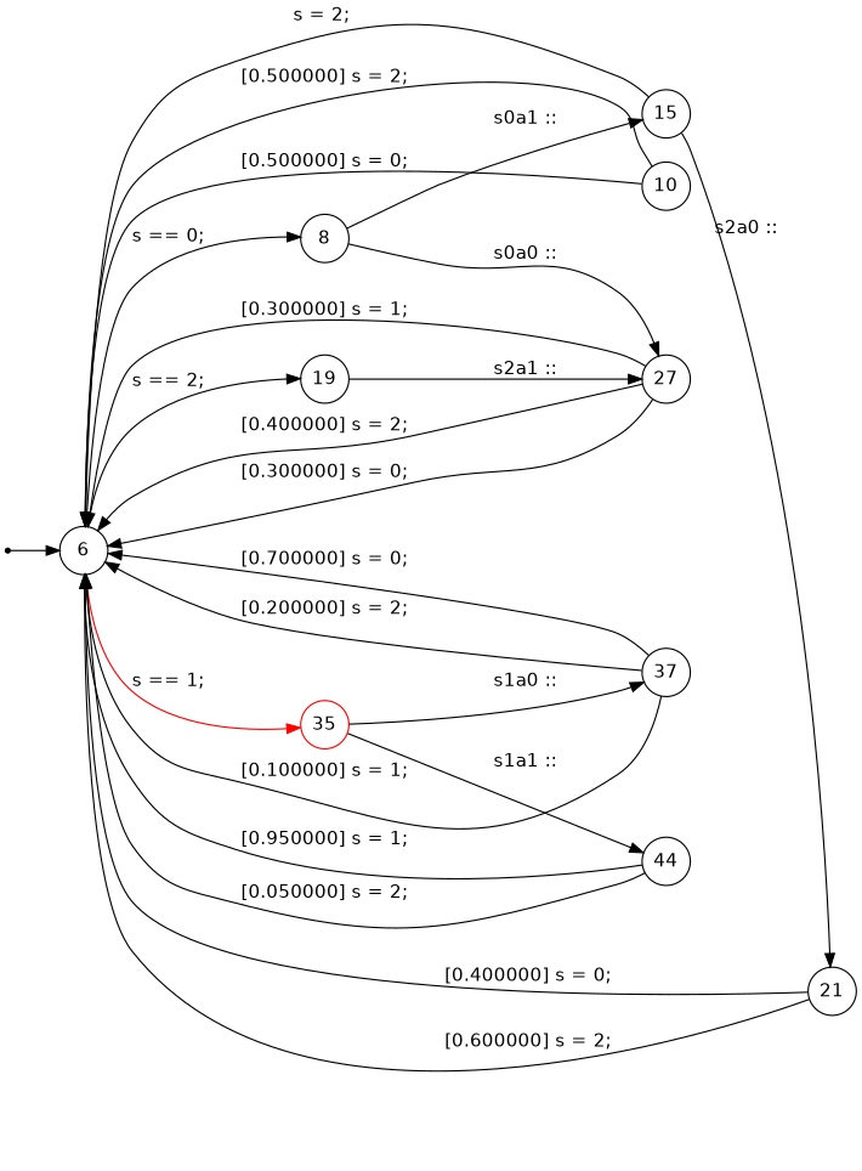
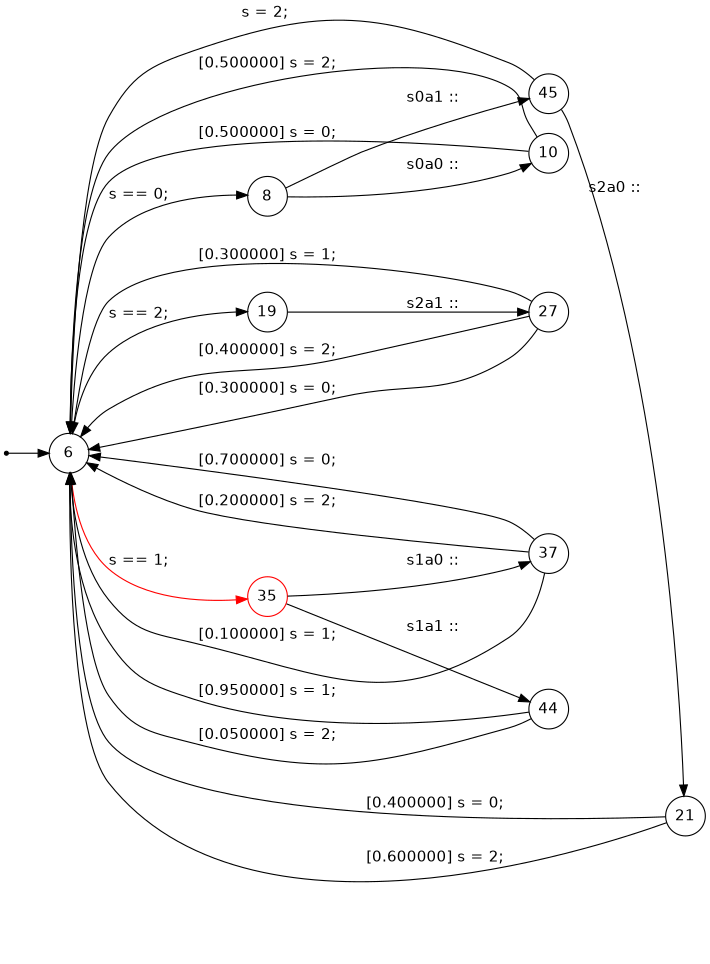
  digraph {
    fontname="DejaVu Sans"
    rankdir=LR
    node [fixedsize=true fontname="DejaVu Sans" shape=circle]
    edge [fontname="DejaVu Sans"]
    n1 [label=6]
    n2 [label=8]
    n3 [label=19]
    n4 [color=red label=35]
    n5 [label=10]
-   n6 [label=15]
+   n6 [label=45]
    n7 [label=27]
    n8 [label=37]
    n9 [label=44]
    s93824993319552 [shape=point fixedsize=""]
    n11 [label=21]
    n1 -> n2 [label="s == 0; "]
    n1 -> n3 [label="s == 2; "]
    n1 -> n4 [color=red label="s == 1; "]
-   n2 -> n7 [label="s0a0 :: "]
+   n2 -> n5 [label="s0a0 :: "]
    n2 -> n6 [label="s0a1 :: "]
    n3 -> n7 [label="s2a1 :: "]
    n4 -> n8 [label="s1a0 :: "]
    n4 -> n9 [label="s1a1 :: "]
    n5 -> n1 [label=" [0.500000] s = 0; "]
    n5 -> n1 [label=" [0.500000] s = 2; "]
    n6 -> n1 [label="s = 2; "]
    n6 -> n11 [label="s2a0 :: "]
    n7 -> n1 [label=" [0.400000] s = 2; "]
    n7 -> n1 [label=" [0.300000] s = 0; "]
    n7 -> n1 [label=" [0.300000] s = 1; "]
    n8 -> n1 [label=" [0.100000] s = 1; "]
    n8 -> n1 [label=" [0.700000] s = 0; "]
    n8 -> n1 [label=" [0.200000] s = 2; "]
    n9 -> n1 [label=" [0.950000] s = 1; "]
    n9 -> n1 [label=" [0.050000] s = 2; "]
    s93824993319552 -> n1
    n11 -> n1 [label=" [0.400000] s = 0; "]
    n11 -> n1 [label=" [0.600000] s = 2; "]
  }
